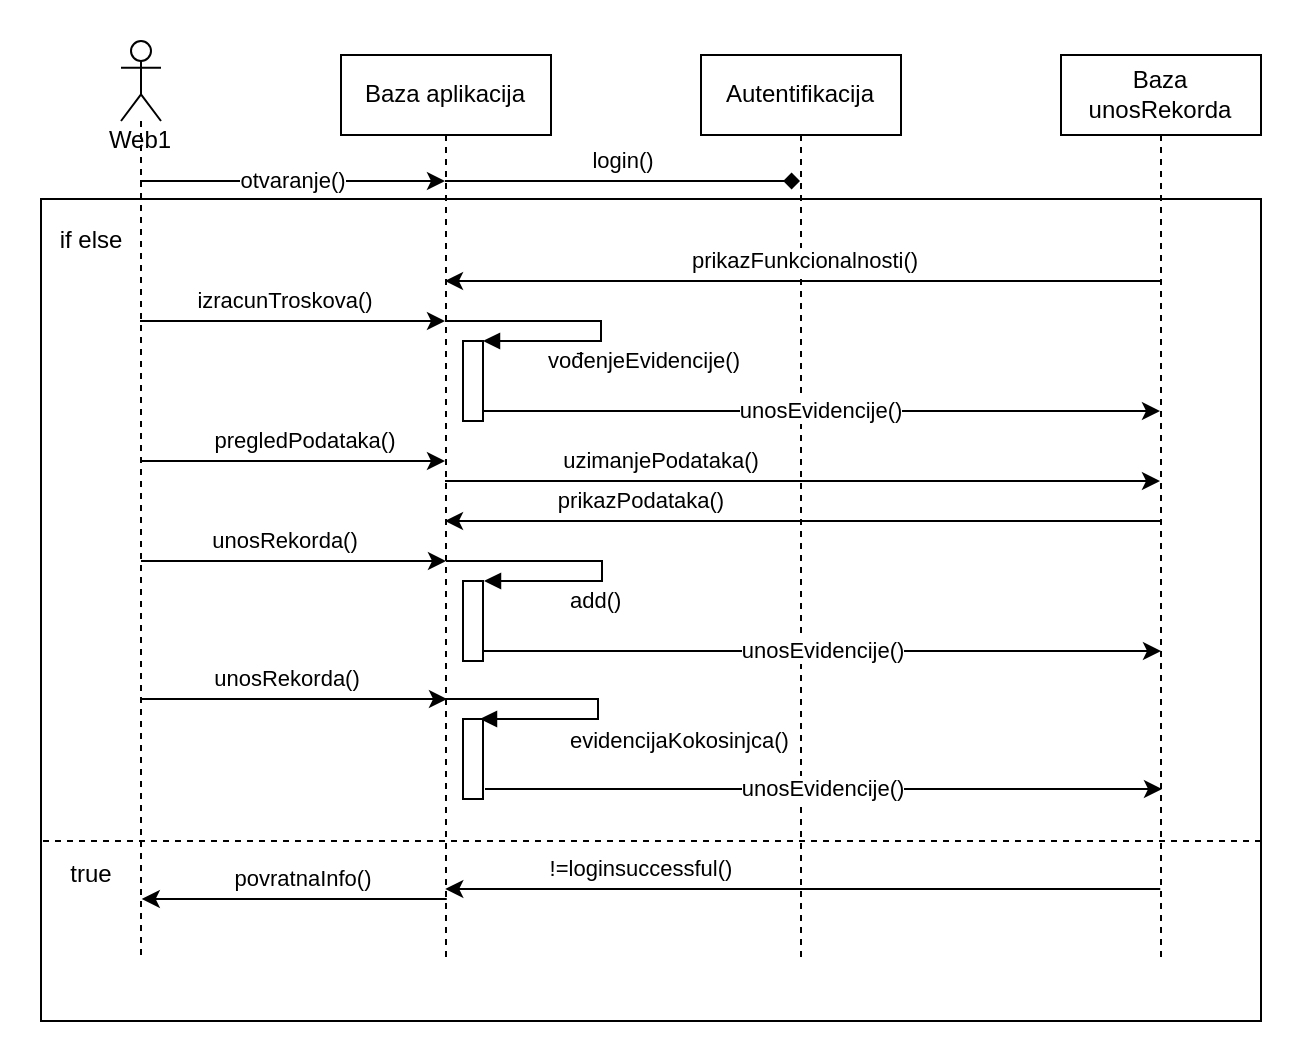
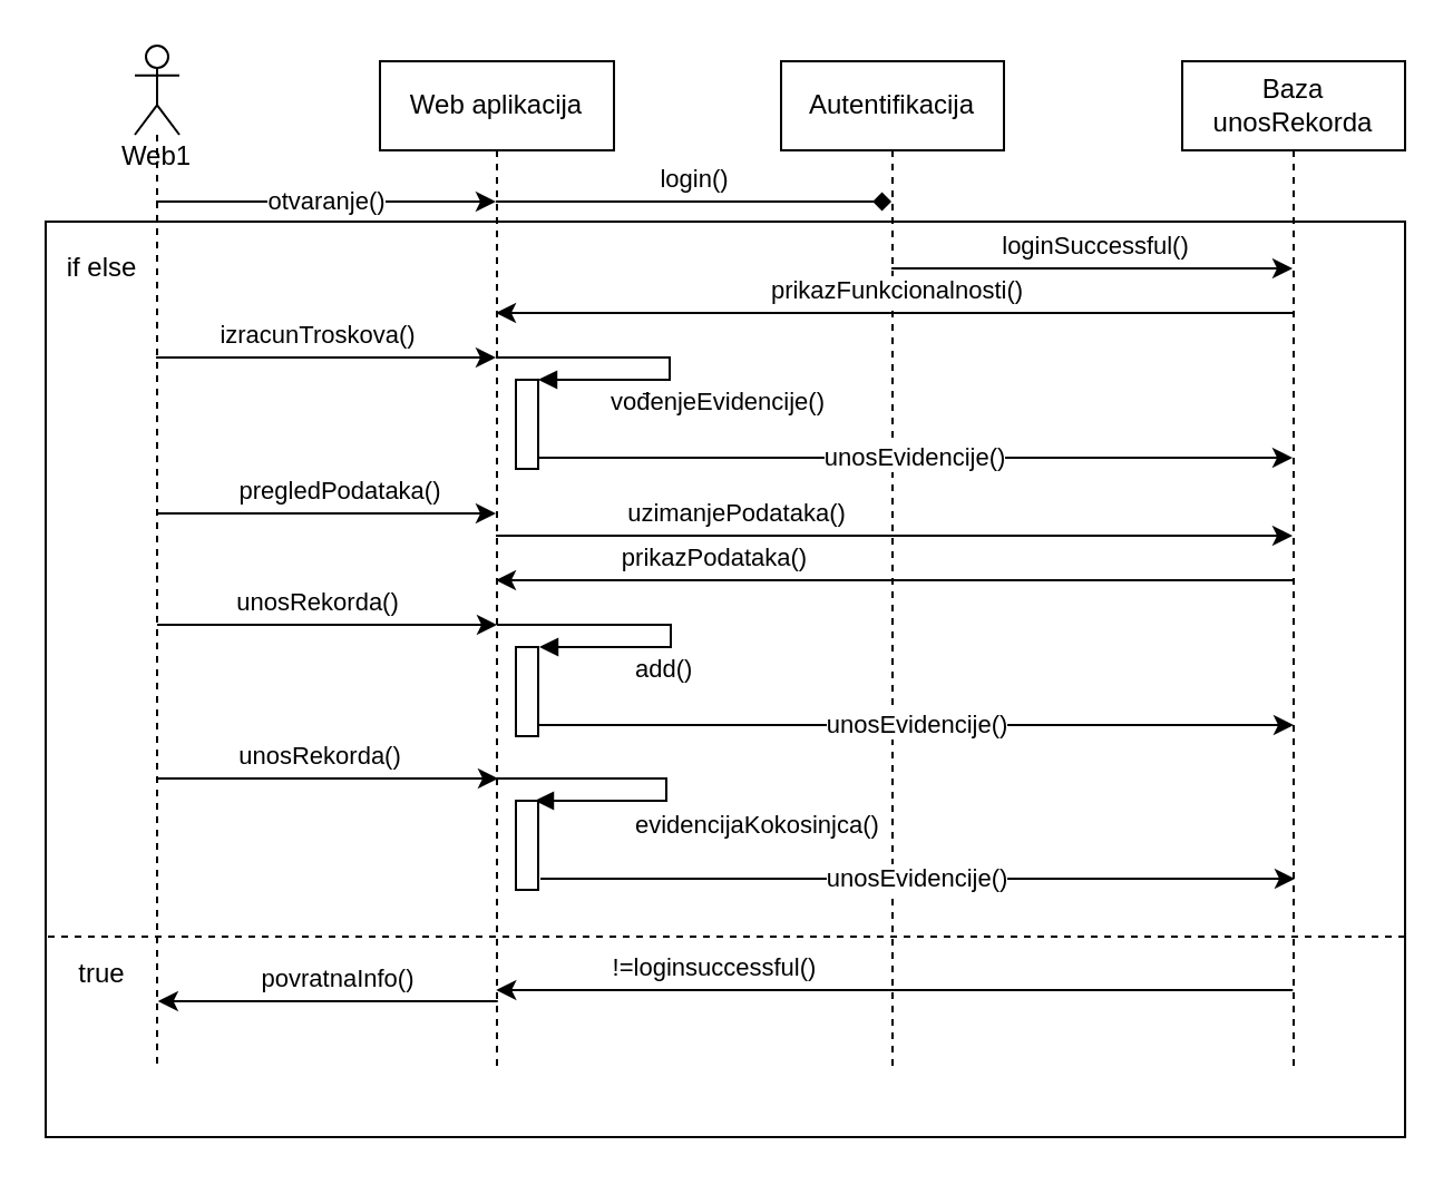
  <mxCell id="0" />
  <mxCell id="1" parent="0" />
  <mxCell id="2" value="" style="rounded=0;whiteSpace=wrap;html=1;" parent="1" vertex="1"><mxGeometry x="20" y="99" width="610" height="411" as="geometry" /></mxCell>
  <mxCell id="3" value="otvaranje()" style="edgeStyle=orthogonalEdgeStyle;rounded=0;orthogonalLoop=1;jettySize=auto;html=1;" parent="1" source="6" target="9" edge="1"><mxGeometry relative="1" as="geometry"><Array as="points"><mxPoint x="100" y="90" /><mxPoint x="100" y="90" /></Array></mxGeometry></mxCell>
  <mxCell id="4" value="izracunTroskova()" style="edgeStyle=orthogonalEdgeStyle;rounded=0;orthogonalLoop=1;jettySize=auto;html=1;" parent="1" source="6" target="9" edge="1"><mxGeometry x="-0.06" y="10" relative="1" as="geometry"><Array as="points"><mxPoint x="140" y="160" /><mxPoint x="140" y="160" /></Array><mxPoint as="offset" /></mxGeometry></mxCell>
  <mxCell id="5" value="pregledPodataka()" style="edgeStyle=orthogonalEdgeStyle;rounded=0;orthogonalLoop=1;jettySize=auto;html=1;" parent="1" source="6" target="9" edge="1"><mxGeometry x="0.056" y="10" relative="1" as="geometry"><Array as="points"><mxPoint x="140" y="230" /><mxPoint x="140" y="230" /></Array><mxPoint x="1" as="offset" /></mxGeometry></mxCell>
  <mxCell id="6" value="Web1" style="shape=umlLifeline;participant=umlActor;perimeter=lifelinePerimeter;whiteSpace=wrap;html=1;container=1;collapsible=0;recursiveResize=0;verticalAlign=top;spacingTop=36;outlineConnect=0;size=40;" parent="1" vertex="1"><mxGeometry x="60" y="20" width="20" height="460" as="geometry" /></mxCell>
  <mxCell id="7" value="login()" style="edgeStyle=orthogonalEdgeStyle;rounded=0;orthogonalLoop=1;jettySize=auto;html=1;endArrow=diamond;" parent="1" source="9" target="13" edge="1"><mxGeometry x="0.006" y="10" relative="1" as="geometry"><Array as="points"><mxPoint x="300" y="90" /><mxPoint x="300" y="90" /></Array><mxPoint as="offset" /></mxGeometry></mxCell>
  <mxCell id="8" value="uzimanjePodataka()" style="edgeStyle=orthogonalEdgeStyle;rounded=0;orthogonalLoop=1;jettySize=auto;html=1;" parent="1" source="9" target="16" edge="1"><mxGeometry x="-0.396" y="10" relative="1" as="geometry"><Array as="points"><mxPoint x="400" y="240" /><mxPoint x="400" y="240" /></Array><mxPoint as="offset" /></mxGeometry></mxCell>
- <mxCell id="9" value="Baza aplikacija" style="shape=umlLifeline;perimeter=lifelinePerimeter;whiteSpace=wrap;html=1;container=1;collapsible=0;recursiveResize=0;outlineConnect=0;" parent="1" vertex="1"><mxGeometry x="170" y="27" width="105" height="453" as="geometry" /></mxCell>
+ <mxCell id="9" value="Web aplikacija" style="shape=umlLifeline;perimeter=lifelinePerimeter;whiteSpace=wrap;html=1;container=1;collapsible=0;recursiveResize=0;outlineConnect=0;" parent="1" vertex="1"><mxGeometry x="170" y="27" width="105" height="453" as="geometry" /></mxCell>
  <mxCell id="10" value="" style="html=1;points=[];perimeter=orthogonalPerimeter;" parent="9" vertex="1"><mxGeometry x="61" y="143" width="10" height="40" as="geometry" /></mxCell>
  <mxCell id="11" value="vođenjeEvidencije()" style="edgeStyle=orthogonalEdgeStyle;html=1;align=left;spacingLeft=2;endArrow=block;rounded=0;entryX=1;entryY=0;" parent="9" source="9" target="10" edge="1"><mxGeometry x="0.605" y="10" relative="1" as="geometry"><mxPoint x="100" y="153" as="sourcePoint" /><Array as="points"><mxPoint x="130" y="133" /><mxPoint x="130" y="143" /></Array><mxPoint as="offset" /></mxGeometry></mxCell>
+ <mxCell id="12" value="loginSuccessful()" style="edgeStyle=orthogonalEdgeStyle;rounded=0;orthogonalLoop=1;jettySize=auto;html=1;" parent="1" source="13" target="16" edge="1"><mxGeometry x="0.006" y="10" relative="1" as="geometry"><Array as="points"><mxPoint x="490" y="120" /><mxPoint x="490" y="120" /></Array><mxPoint as="offset" /></mxGeometry></mxCell>
  <mxCell id="13" value="Autentifikacija" style="shape=umlLifeline;perimeter=lifelinePerimeter;whiteSpace=wrap;html=1;container=1;collapsible=0;recursiveResize=0;outlineConnect=0;" parent="1" vertex="1"><mxGeometry x="350" y="27" width="100" height="453" as="geometry" /></mxCell>
  <mxCell id="14" value="prikazFunkcionalnosti()" style="edgeStyle=orthogonalEdgeStyle;rounded=0;orthogonalLoop=1;jettySize=auto;html=1;" parent="1" source="16" target="9" edge="1"><mxGeometry x="-0.003" y="-10" relative="1" as="geometry"><Array as="points"><mxPoint x="400" y="140" /><mxPoint x="400" y="140" /></Array><mxPoint as="offset" /></mxGeometry></mxCell>
  <mxCell id="15" value="prikazPodataka()" style="edgeStyle=orthogonalEdgeStyle;rounded=0;orthogonalLoop=1;jettySize=auto;html=1;" parent="1" source="16" target="9" edge="1"><mxGeometry x="0.452" y="-10" relative="1" as="geometry"><Array as="points"><mxPoint x="400" y="260" /><mxPoint x="400" y="260" /></Array><mxPoint as="offset" /></mxGeometry></mxCell>
  <mxCell id="16" value="Baza unosRekorda" style="shape=umlLifeline;perimeter=lifelinePerimeter;whiteSpace=wrap;html=1;container=1;collapsible=0;recursiveResize=0;outlineConnect=0;" parent="1" vertex="1"><mxGeometry x="530" y="27" width="100" height="453" as="geometry" /></mxCell>
  <mxCell id="17" value="unosEvidencije()" style="edgeStyle=orthogonalEdgeStyle;rounded=0;orthogonalLoop=1;jettySize=auto;html=1;" parent="1" edge="1"><mxGeometry relative="1" as="geometry"><mxPoint x="241" y="205" as="sourcePoint" /><mxPoint x="579.5" y="205" as="targetPoint" /><Array as="points"><mxPoint x="410" y="205" /><mxPoint x="410" y="205" /></Array></mxGeometry></mxCell>
  <mxCell id="18" value="" style="endArrow=none;dashed=1;html=1;entryX=0;entryY=0.5;entryDx=0;entryDy=0;exitX=1;exitY=0.684;exitDx=0;exitDy=0;exitPerimeter=0;" parent="1" edge="1"><mxGeometry width="50" height="50" relative="1" as="geometry"><mxPoint x="630" y="420.024" as="sourcePoint" /><mxPoint x="20" y="420" as="targetPoint" /></mxGeometry></mxCell>
  <mxCell id="19" value="if else" style="text;html=1;align=center;verticalAlign=middle;resizable=0;points=[];autosize=1;strokeColor=none;" parent="1" vertex="1"><mxGeometry x="20" y="110" width="50" height="20" as="geometry" /></mxCell>
  <mxCell id="20" value="unosRekorda()" style="edgeStyle=orthogonalEdgeStyle;rounded=0;orthogonalLoop=1;jettySize=auto;html=1;" parent="1" edge="1"><mxGeometry x="-0.06" y="10" relative="1" as="geometry"><Array as="points"><mxPoint x="140.5" y="280" /><mxPoint x="140.5" y="280" /></Array><mxPoint as="offset" /><mxPoint x="70" y="280" as="sourcePoint" /><mxPoint x="222.5" y="280" as="targetPoint" /></mxGeometry></mxCell>
  <mxCell id="21" value="add()" style="edgeStyle=orthogonalEdgeStyle;html=1;align=left;spacingLeft=2;endArrow=block;rounded=0;entryX=1;entryY=0;" parent="1" edge="1"><mxGeometry x="0.469" y="10" relative="1" as="geometry"><mxPoint x="222.5" y="280" as="sourcePoint" /><Array as="points"><mxPoint x="300.5" y="280" /><mxPoint x="300.5" y="290" /></Array><mxPoint as="offset" /><mxPoint x="241.5" y="290" as="targetPoint" /></mxGeometry></mxCell>
  <mxCell id="22" value="unosEvidencije()" style="edgeStyle=orthogonalEdgeStyle;rounded=0;orthogonalLoop=1;jettySize=auto;html=1;" parent="1" edge="1"><mxGeometry relative="1" as="geometry"><mxPoint x="241.5" y="325" as="sourcePoint" /><mxPoint x="580" y="325" as="targetPoint" /><Array as="points"><mxPoint x="410.5" y="325" /><mxPoint x="410.5" y="325" /></Array></mxGeometry></mxCell>
  <mxCell id="23" value="unosRekorda()" style="edgeStyle=orthogonalEdgeStyle;rounded=0;orthogonalLoop=1;jettySize=auto;html=1;" parent="1" edge="1"><mxGeometry x="-0.06" y="10" relative="1" as="geometry"><Array as="points"><mxPoint x="141" y="349" /><mxPoint x="141" y="349" /></Array><mxPoint as="offset" /><mxPoint x="70.5" y="349" as="sourcePoint" /><mxPoint x="223" y="349" as="targetPoint" /></mxGeometry></mxCell>
  <mxCell id="24" value="unosEvidencije()" style="edgeStyle=orthogonalEdgeStyle;rounded=0;orthogonalLoop=1;jettySize=auto;html=1;" parent="1" edge="1"><mxGeometry relative="1" as="geometry"><mxPoint x="242" y="394" as="sourcePoint" /><mxPoint x="580.5" y="394" as="targetPoint" /><Array as="points"><mxPoint x="411" y="394" /><mxPoint x="411" y="394" /></Array></mxGeometry></mxCell>
  <mxCell id="25" value="evidencijaKokosinjca()" style="edgeStyle=orthogonalEdgeStyle;html=1;align=left;spacingLeft=2;endArrow=block;rounded=0;entryX=1;entryY=0;" parent="1" edge="1"><mxGeometry x="0.442" y="11" relative="1" as="geometry"><mxPoint x="220.5" y="349" as="sourcePoint" /><Array as="points"><mxPoint x="298.5" y="349" /><mxPoint x="298.5" y="359" /></Array><mxPoint as="offset" /><mxPoint x="239.5" y="359" as="targetPoint" /></mxGeometry></mxCell>
  <mxCell id="26" value="" style="html=1;points=[];perimeter=orthogonalPerimeter;" parent="1" vertex="1"><mxGeometry x="231" y="290" width="10" height="40" as="geometry" /></mxCell>
  <mxCell id="27" value="" style="html=1;points=[];perimeter=orthogonalPerimeter;" parent="1" vertex="1"><mxGeometry x="231" y="359" width="10" height="40" as="geometry" /></mxCell>
  <mxCell id="28" value="true" style="text;html=1;align=center;verticalAlign=middle;resizable=0;points=[];autosize=1;strokeColor=none;" parent="1" vertex="1"><mxGeometry x="25" y="427" width="40" height="20" as="geometry" /></mxCell>
  <mxCell id="29" value="povratnaInfo()" style="edgeStyle=orthogonalEdgeStyle;rounded=0;orthogonalLoop=1;jettySize=auto;html=1;" parent="1" edge="1"><mxGeometry x="-0.056" y="-10" relative="1" as="geometry"><Array as="points"><mxPoint x="150.88" y="449" /><mxPoint x="150.88" y="449" /></Array><mxPoint as="offset" /><mxPoint x="222.88" y="449" as="sourcePoint" /><mxPoint x="70.38" y="449" as="targetPoint" /></mxGeometry></mxCell>
  <mxCell id="30" value="!=loginsuccessful()" style="edgeStyle=orthogonalEdgeStyle;rounded=0;orthogonalLoop=1;jettySize=auto;html=1;" parent="1" edge="1"><mxGeometry x="0.452" y="-10" relative="1" as="geometry"><mxPoint x="579.63" y="444" as="sourcePoint" /><mxPoint x="222.13" y="444" as="targetPoint" /><Array as="points"><mxPoint x="400.13" y="444" /><mxPoint x="400.13" y="444" /></Array><mxPoint as="offset" /></mxGeometry></mxCell>
